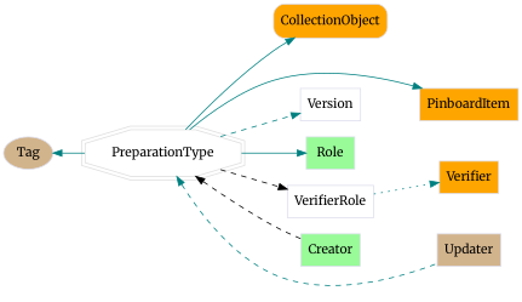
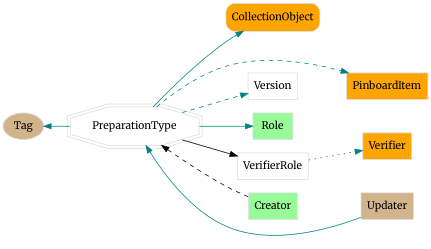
  digraph {
    fontname=Merriweather
    rankdir=LR
    node [color="#dddeee" fillcolor=orange fontname=Merriweather group=supporting shape=box style=filled]
    edge [color=teal fontname=Merriweather]
    n1 [group=core height=0.51389 label=CollectionObject shape=Mrecord width=1.5035]
    n2 [fillcolor=tan group=annotator height=0.5 label=Tag shape=oval width=0.75]
    n3 [color="#dedede" fillcolor=white group=target height=0.61111 label=PreparationType shape=doubleoctagon width=2.286]
    n4 [height=0.5 label=PinboardItem width=1.2535]
    n5 [fillcolor=palegreen height=0.5 label=Role width=0.75]
    n6 [fillcolor=white height=0.5 label=VerifierRole width=1.1493]
    n7 [height=0.5 label=Verifier width=0.79514]
    n8 [fillcolor=white height=0.5 label=Version width=0.79514]
    n9 [fillcolor=palegreen height=0.5 label=Creator width=0.78472]
    n10 [fillcolor=tan height=0.5 label=Updater width=0.82639]
    subgraph sub_1 {
      n1
    }
    subgraph sub_2 {
      rank=min
      n2
    }
    subgraph sub_3 {
      n3
      n4
      n5
      n6
      n7
      n8
      n9
      n10
    }
    n3 -> n1
    n3 -> n2
-   n3 -> n4
+   n3 -> n4 [style=dashed]
    n3 -> n5
-   n3 -> n6 [color=black style=dashed]
+   n3 -> n6 [color=black]
    n3 -> n8 [style=dashed]
    n3 -> n9 [color=black dir=back style=dashed]
-   n3 -> n10 [dir=back style=dashed]
+   n3 -> n10 [dir=back style=solid]
    n5 -> n7 [style=invis color=""]
    n6 -> n7 [style=dotted]
    n8 -> n4 [style=invis color=""]
    n9 -> n10 [style=invis color=""]
  }
